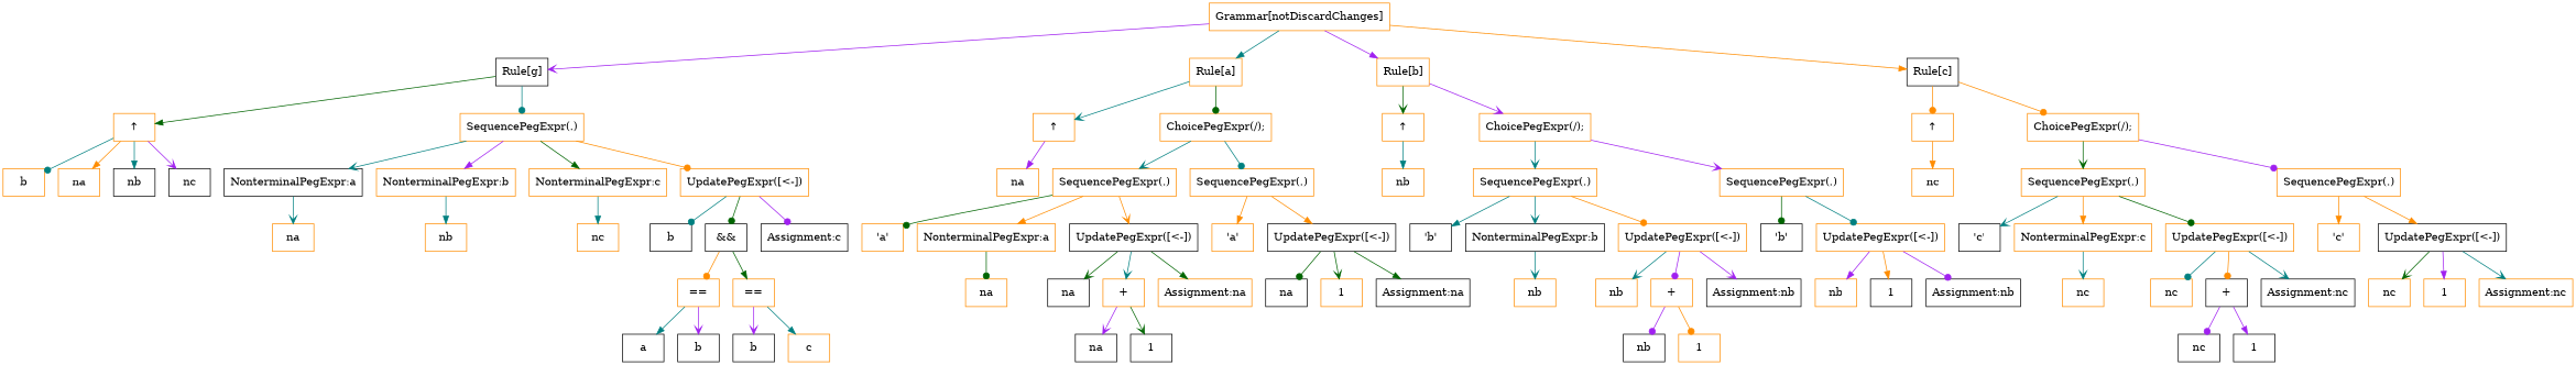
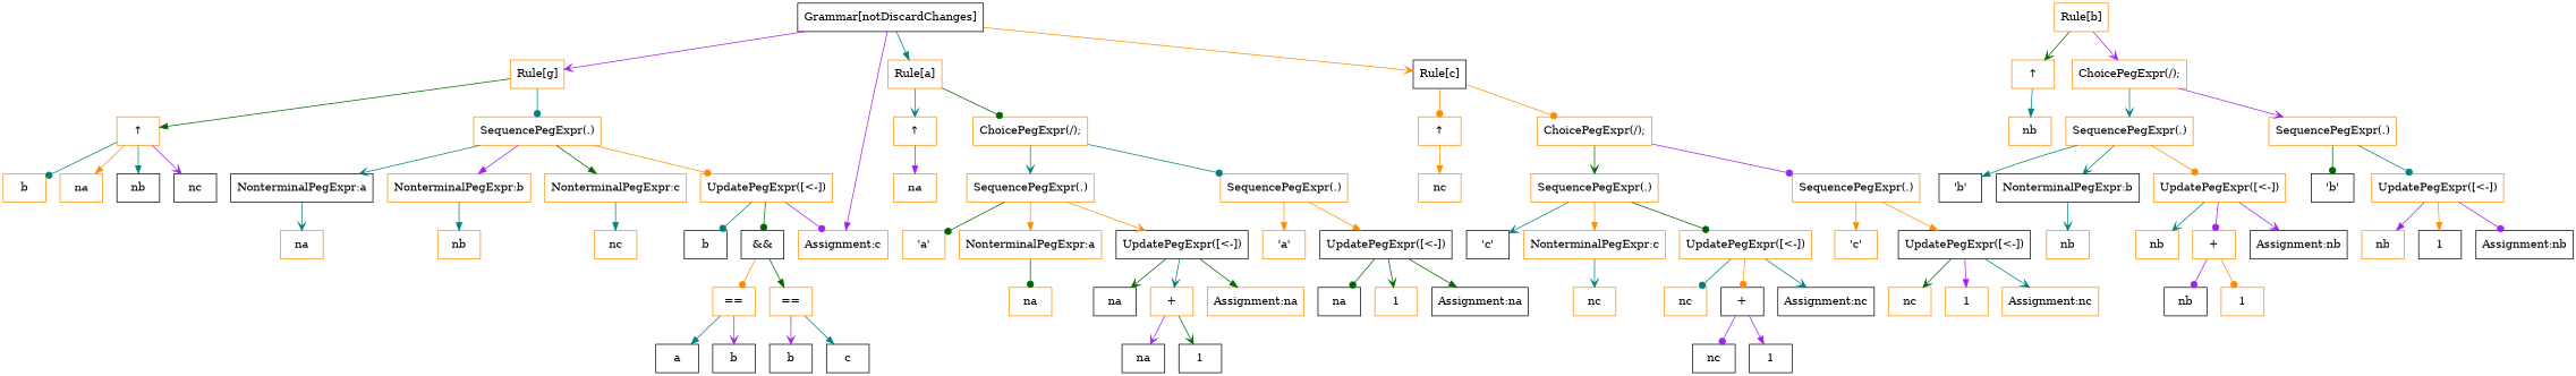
  digraph {
    node [color=darkorange shape=box]
    edge [arrowhead=vee color=teal]
-   n1 [label="Grammar[notDiscardChanges]"]
-   n2 [color=black label="Rule[g]"]
+   n1 [color=black label="Grammar[notDiscardChanges]"]
+   n2 [label="Rule[g]"]
    n3 [label="Rule[a]"]
    n4 [label="Rule[b]"]
    n5 [color=black label="Rule[c]"]
    n6 [label="↑"]
    n7 [label="SequencePegExpr(.)"]
    n8 [label="↑"]
    n9 [label="ChoicePegExpr(/);"]
    n10 [label="↑"]
    n11 [label="ChoicePegExpr(/);"]
    n12 [label="↑"]
    n13 [label="ChoicePegExpr(/);"]
    n14 [label=b]
    n15 [label=na]
    n16 [color=black label=nb]
    n17 [color=black label=nc]
    n18 [color=black label="NonterminalPegExpr:a"]
    n19 [label="NonterminalPegExpr:b"]
    n20 [label="NonterminalPegExpr:c"]
    n21 [label="UpdatePegExpr([<-])"]
    n22 [label=na]
    n23 [label=nb]
    n24 [label=nc]
    n25 [color=black label=b]
    n26 [color=black label="&&"]
-   n27 [color=black label="Assignment:c"]
+   n27 [label="Assignment:c"]
    n28 [label="=="]
    n29 [label="=="]
    n30 [color=black label=a]
    n31 [color=black label=b]
    n32 [color=black label=b]
-   n33 [label=c]
+   n33 [color=black label=c]
    n34 [label=na]
    n35 [label="SequencePegExpr(.)"]
    n36 [label="SequencePegExpr(.)"]
    n37 [label="'a'"]
    n38 [label="NonterminalPegExpr:a"]
    n39 [color=black label="UpdatePegExpr([<-])"]
    n40 [label="'a'"]
    n41 [color=black label="UpdatePegExpr([<-])"]
    n42 [label=na]
    n43 [color=black label=na]
    n44 [label="+"]
    n45 [label="Assignment:na"]
    n46 [color=black label=na]
    n47 [color=black label=1]
    n48 [color=black label=na]
    n49 [label=1]
    n50 [color=black label="Assignment:na"]
    n51 [label=nb]
    n52 [label="SequencePegExpr(.)"]
    n53 [label="SequencePegExpr(.)"]
    n54 [color=black label="'b'"]
    n55 [color=black label="NonterminalPegExpr:b"]
    n56 [label="UpdatePegExpr([<-])"]
    n57 [color=black label="'b'"]
    n58 [label="UpdatePegExpr([<-])"]
    n59 [label=nb]
    n60 [label=nb]
    n61 [label="+"]
    n62 [color=black label="Assignment:nb"]
    n63 [color=black label=nb]
    n64 [label=1]
    n65 [label=nb]
    n66 [color=black label=1]
    n67 [color=black label="Assignment:nb"]
    n68 [label=nc]
    n69 [label="SequencePegExpr(.)"]
    n70 [label="SequencePegExpr(.)"]
    n71 [color=black label="'c'"]
    n72 [label="NonterminalPegExpr:c"]
    n73 [label="UpdatePegExpr([<-])"]
    n74 [label="'c'"]
    n75 [color=black label="UpdatePegExpr([<-])"]
    n76 [label=nc]
    n77 [label=nc]
    n78 [color=black label="+"]
    n79 [color=black label="Assignment:nc"]
    n80 [color=black label=nc]
    n81 [color=black label=1]
    n82 [label=nc]
    n83 [label=1]
    n84 [label="Assignment:nc"]
    n1 -> n2 [color=purple]
    n1 -> n3 [arrowhead=normal]
-   n1 -> n4 [arrowhead=normal color=purple]
-   n1 -> n5 [arrowhead=normal color=darkorange]
+   n1 -> n27 [arrowhead=normal color=purple]
+   n1 -> n5 [color=darkorange]
    n2 -> n6 [arrowhead=normal color=darkgreen]
    n2 -> n7 [arrowhead=dot]
    n3 -> n8
    n3 -> n9 [arrowhead=dot color=darkgreen]
    n4 -> n10 [color=darkgreen]
    n4 -> n11 [color=purple]
    n5 -> n12 [arrowhead=dot color=darkorange]
    n5 -> n13 [arrowhead=dot color=darkorange]
    n6 -> n14 [arrowhead=dot]
    n6 -> n15 [arrowhead=normal color=darkorange]
    n6 -> n16 [arrowhead=normal]
    n6 -> n17 [color=purple]
    n7 -> n18
    n7 -> n19 [arrowhead=normal color=purple]
    n7 -> n20 [arrowhead=normal color=darkgreen]
    n7 -> n21 [arrowhead=dot color=darkorange]
    n8 -> n34 [arrowhead=normal color=purple]
    n9 -> n35
    n9 -> n36 [arrowhead=dot]
    n10 -> n51 [arrowhead=normal]
    n11 -> n52
    n11 -> n53 [color=purple]
    n12 -> n68 [arrowhead=normal color=darkorange]
    n13 -> n69 [color=darkgreen]
    n13 -> n70 [arrowhead=dot color=purple]
    n18 -> n22
    n19 -> n23 [arrowhead=normal]
    n20 -> n24 [arrowhead=normal]
    n21 -> n25 [arrowhead=dot]
    n21 -> n26 [arrowhead=dot color=darkgreen]
    n21 -> n27 [arrowhead=dot color=purple]
    n26 -> n28 [arrowhead=dot color=darkorange]
    n26 -> n29 [arrowhead=normal color=darkgreen]
    n28 -> n30 [arrowhead=normal]
    n28 -> n31 [color=purple]
    n29 -> n32 [color=purple]
    n29 -> n33 [arrowhead=normal]
    n35 -> n37 [arrowhead=dot color=darkgreen]
    n35 -> n38 [arrowhead=normal color=darkorange]
    n35 -> n39 [color=darkorange]
    n36 -> n40 [arrowhead=normal color=darkorange]
    n36 -> n41 [arrowhead=normal color=darkorange]
    n38 -> n42 [arrowhead=dot color=darkgreen]
    n39 -> n43 [color=darkgreen]
    n39 -> n44
    n39 -> n45 [arrowhead=normal color=darkgreen]
    n41 -> n48 [arrowhead=dot color=darkgreen]
    n41 -> n49 [color=darkgreen]
    n41 -> n50 [arrowhead=normal color=darkgreen]
    n44 -> n46 [color=purple]
    n44 -> n47 [color=darkgreen]
    n52 -> n54 [arrowhead=normal]
    n52 -> n55
    n52 -> n56 [arrowhead=dot color=darkorange]
    n53 -> n57 [arrowhead=dot color=darkgreen]
    n53 -> n58 [arrowhead=dot]
    n55 -> n59
    n56 -> n60
    n56 -> n61 [arrowhead=dot color=purple]
    n56 -> n62 [color=purple]
    n58 -> n65 [arrowhead=normal color=purple]
    n58 -> n66 [arrowhead=normal color=darkorange]
    n58 -> n67 [arrowhead=dot color=purple]
    n61 -> n63 [arrowhead=dot color=purple]
    n61 -> n64 [arrowhead=dot color=darkorange]
    n69 -> n71
    n69 -> n72 [arrowhead=normal color=darkorange]
    n69 -> n73 [arrowhead=dot color=darkgreen]
    n70 -> n74 [arrowhead=normal color=darkorange]
    n70 -> n75 [arrowhead=normal color=darkorange]
    n72 -> n76
    n73 -> n77 [arrowhead=dot]
    n73 -> n78 [arrowhead=dot color=darkorange]
    n73 -> n79
    n75 -> n82 [color=darkgreen]
    n75 -> n83 [arrowhead=normal color=purple]
    n75 -> n84
    n78 -> n80 [arrowhead=dot color=purple]
    n78 -> n81 [arrowhead=normal color=purple]
  }
